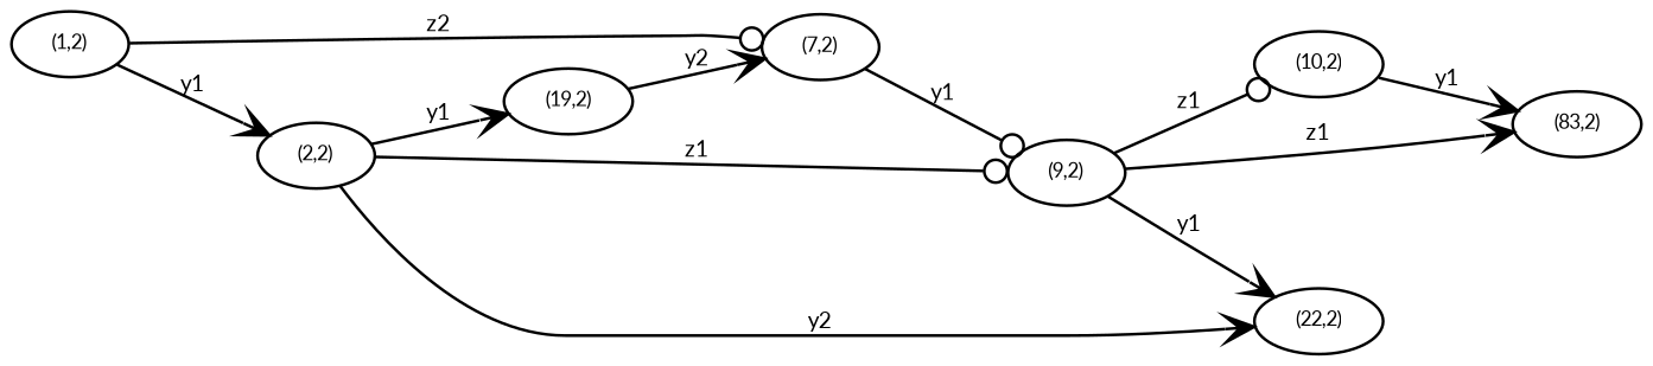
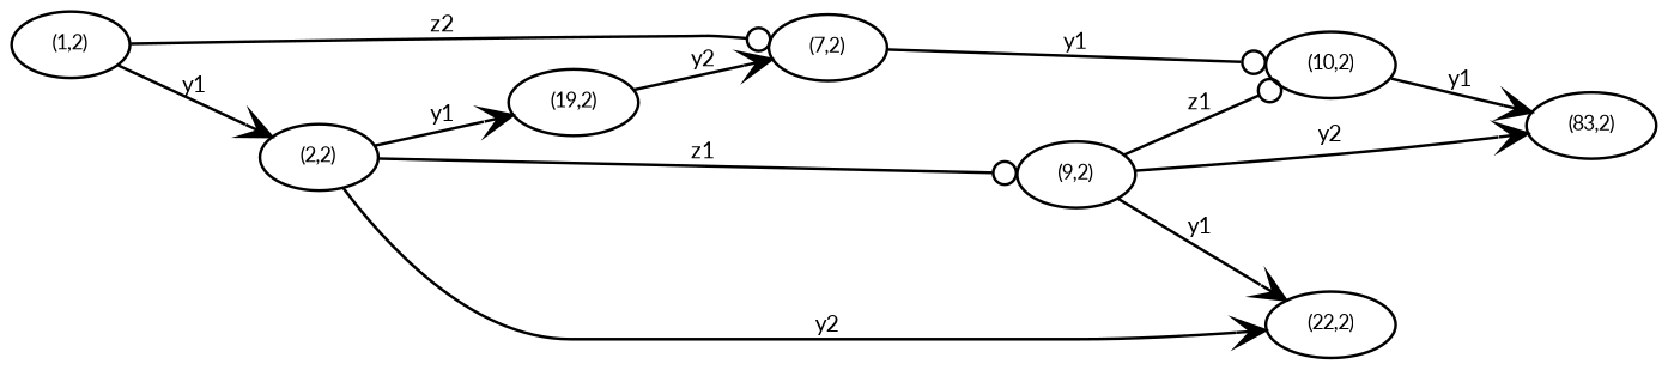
  digraph {
    fontname=Lato
    rankdir=LR
    node [fontname=Lato fontsize=7]
    edge [arrowhead=vee fontname=Lato fontsize=8]
    n1 [height=.01 label="(1,2)" width=.01]
    n2 [height=.01 label="(2,2)" width=.01]
    n3 [height=.01 label="(7,2)" width=.01]
    n4 [height=.01 label="(22,2)" width=.01]
    n5 [height=.01 label="(19,2)" width=.01]
    n6 [height=.01 label="(9,2)" width=.01]
    n7 [height=.01 label="(83,2)" width=.01]
    n8 [height=.01 label="(10,2)" width=.01]
    n1 -> n2 [label=y1]
    n1 -> n3 [arrowhead=odot label=z2]
    n2 -> n4 [label=y2]
    n2 -> n5 [label=y1]
    n2 -> n6 [arrowhead=odot label=z1]
-   n3 -> n6 [arrowhead=odot label=y1]
+   n3 -> n8 [arrowhead=odot label=y1]
    n5 -> n3 [label=y2]
    n6 -> n4 [label=y1]
-   n6 -> n7 [label=z1]
+   n6 -> n7 [label=y2]
    n6 -> n8 [arrowhead=odot label=z1]
    n8 -> n7 [label=y1]
  }
